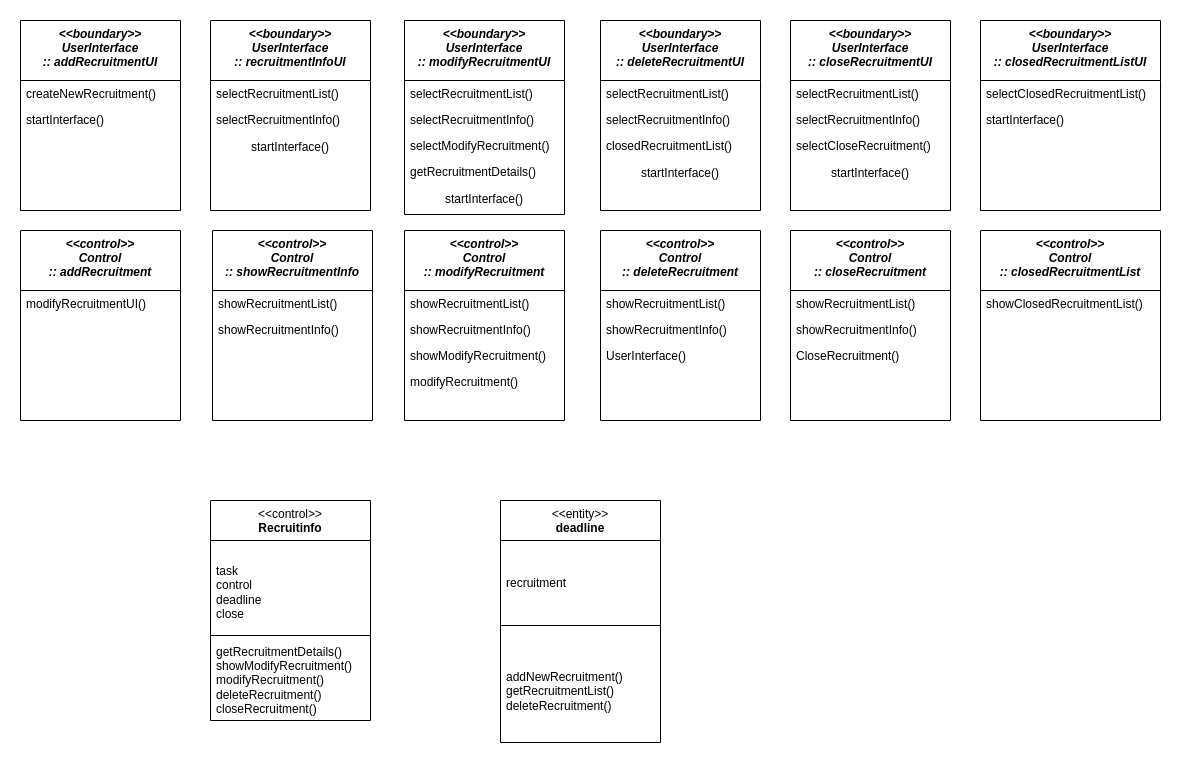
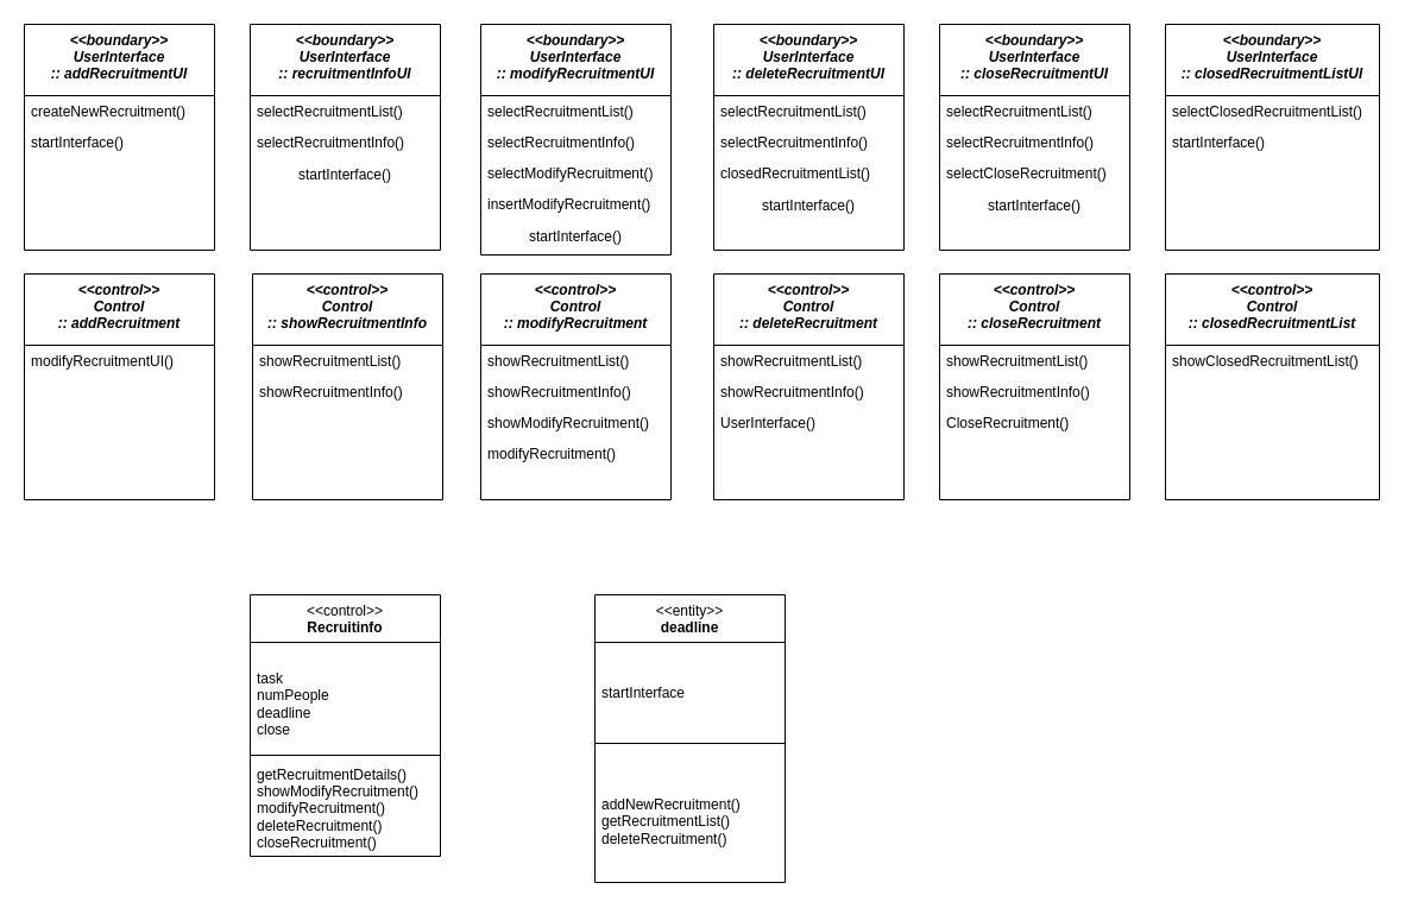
  <mxCell id="0" />
  <mxCell id="1" parent="0" />
  <mxCell id="2" value="&lt;&lt;boundary&gt;&gt;&#10;UserInterface&#10;:: addRecruitmentUI" style="swimlane;fontStyle=3;align=center;verticalAlign=top;childLayout=stackLayout;horizontal=1;startSize=60;horizontalStack=0;resizeParent=1;resizeLast=0;collapsible=1;marginBottom=0;rounded=0;shadow=0;strokeWidth=1;" parent="1" vertex="1"><mxGeometry x="20" y="20" width="160" height="190" as="geometry"><mxRectangle x="30" y="70" width="160" height="26" as="alternateBounds" /></mxGeometry></mxCell>
  <mxCell id="3" value="createNewRecruitment()" style="text;align=left;verticalAlign=top;spacingLeft=4;spacingRight=4;overflow=hidden;rotatable=0;points=[[0,0.5],[1,0.5]];portConstraint=eastwest;" parent="2" vertex="1"><mxGeometry y="60" width="160" height="26" as="geometry" /></mxCell>
  <mxCell id="4" value="startInterface()" style="text;align=left;verticalAlign=top;spacingLeft=4;spacingRight=4;overflow=hidden;rotatable=0;points=[[0,0.5],[1,0.5]];portConstraint=eastwest;rounded=0;shadow=0;html=0;" parent="2" vertex="1"><mxGeometry y="86" width="160" height="26" as="geometry" /></mxCell>
  <mxCell id="5" value="&lt;&lt;boundary&gt;&gt;&#10;UserInterface&#10;:: modifyRecruitmentUI" style="swimlane;fontStyle=3;align=center;verticalAlign=top;childLayout=stackLayout;horizontal=1;startSize=60;horizontalStack=0;resizeParent=1;resizeLast=0;collapsible=1;marginBottom=0;rounded=0;shadow=0;strokeWidth=1;" parent="1" vertex="1"><mxGeometry x="404" y="20" width="160" height="194" as="geometry"><mxRectangle x="230" y="140" width="160" height="26" as="alternateBounds" /></mxGeometry></mxCell>
  <mxCell id="6" value="selectRecruitmentList()" style="text;align=left;verticalAlign=top;spacingLeft=4;spacingRight=4;overflow=hidden;rotatable=0;points=[[0,0.5],[1,0.5]];portConstraint=eastwest;" parent="5" vertex="1"><mxGeometry y="60" width="160" height="26" as="geometry" /></mxCell>
  <mxCell id="7" value="selectRecruitmentInfo()" style="text;align=left;verticalAlign=top;spacingLeft=4;spacingRight=4;overflow=hidden;rotatable=0;points=[[0,0.5],[1,0.5]];portConstraint=eastwest;rounded=0;shadow=0;html=0;" parent="5" vertex="1"><mxGeometry y="86" width="160" height="26" as="geometry" /></mxCell>
  <mxCell id="8" value="selectModifyRecruitment()" style="text;align=left;verticalAlign=top;spacingLeft=4;spacingRight=4;overflow=hidden;rotatable=0;points=[[0,0.5],[1,0.5]];portConstraint=eastwest;" parent="5" vertex="1"><mxGeometry y="112" width="160" height="26" as="geometry" /></mxCell>
- <mxCell id="9" value="getRecruitmentDetails()" style="text;align=left;verticalAlign=top;spacingLeft=4;spacingRight=4;overflow=hidden;rotatable=0;points=[[0,0.5],[1,0.5]];portConstraint=eastwest;rounded=0;shadow=0;html=0;" parent="5" vertex="1"><mxGeometry y="138" width="160" height="26" as="geometry" /></mxCell>
+ <mxCell id="9" value="insertModifyRecruitment()" style="text;align=left;verticalAlign=top;spacingLeft=4;spacingRight=4;overflow=hidden;rotatable=0;points=[[0,0.5],[1,0.5]];portConstraint=eastwest;rounded=0;shadow=0;html=0;" parent="5" vertex="1"><mxGeometry y="138" width="160" height="26" as="geometry" /></mxCell>
  <mxCell id="10" value="startInterface()" style="text;html=1;strokeColor=none;fillColor=none;align=center;verticalAlign=middle;whiteSpace=wrap;rounded=0;" parent="5" vertex="1"><mxGeometry y="164" width="160" height="30" as="geometry" /></mxCell>
  <mxCell id="11" value="&lt;&lt;boundary&gt;&gt;&#10;UserInterface&#10;:: recruitmentInfoUI" style="swimlane;fontStyle=3;align=center;verticalAlign=top;childLayout=stackLayout;horizontal=1;startSize=60;horizontalStack=0;resizeParent=1;resizeLast=0;collapsible=1;marginBottom=0;rounded=0;shadow=0;strokeWidth=1;" parent="1" vertex="1"><mxGeometry x="210" y="20" width="160" height="190" as="geometry"><mxRectangle x="230" y="140" width="160" height="26" as="alternateBounds" /></mxGeometry></mxCell>
  <mxCell id="12" value="selectRecruitmentList()" style="text;align=left;verticalAlign=top;spacingLeft=4;spacingRight=4;overflow=hidden;rotatable=0;points=[[0,0.5],[1,0.5]];portConstraint=eastwest;" parent="11" vertex="1"><mxGeometry y="60" width="160" height="26" as="geometry" /></mxCell>
  <mxCell id="13" value="selectRecruitmentInfo()" style="text;align=left;verticalAlign=top;spacingLeft=4;spacingRight=4;overflow=hidden;rotatable=0;points=[[0,0.5],[1,0.5]];portConstraint=eastwest;rounded=0;shadow=0;html=0;" parent="11" vertex="1"><mxGeometry y="86" width="160" height="26" as="geometry" /></mxCell>
  <mxCell id="14" value="startInterface()" style="text;html=1;strokeColor=none;fillColor=none;align=center;verticalAlign=middle;whiteSpace=wrap;rounded=0;" parent="11" vertex="1"><mxGeometry y="112" width="160" height="30" as="geometry" /></mxCell>
  <mxCell id="15" value="&lt;&lt;boundary&gt;&gt;&#10;UserInterface&#10;:: deleteRecruitmentUI" style="swimlane;fontStyle=3;align=center;verticalAlign=top;childLayout=stackLayout;horizontal=1;startSize=60;horizontalStack=0;resizeParent=1;resizeLast=0;collapsible=1;marginBottom=0;rounded=0;shadow=0;strokeWidth=1;" parent="1" vertex="1"><mxGeometry x="600" y="20" width="160" height="190" as="geometry"><mxRectangle x="230" y="140" width="160" height="26" as="alternateBounds" /></mxGeometry></mxCell>
  <mxCell id="16" value="selectRecruitmentList()" style="text;align=left;verticalAlign=top;spacingLeft=4;spacingRight=4;overflow=hidden;rotatable=0;points=[[0,0.5],[1,0.5]];portConstraint=eastwest;" parent="15" vertex="1"><mxGeometry y="60" width="160" height="26" as="geometry" /></mxCell>
  <mxCell id="17" value="selectRecruitmentInfo()" style="text;align=left;verticalAlign=top;spacingLeft=4;spacingRight=4;overflow=hidden;rotatable=0;points=[[0,0.5],[1,0.5]];portConstraint=eastwest;rounded=0;shadow=0;html=0;" parent="15" vertex="1"><mxGeometry y="86" width="160" height="26" as="geometry" /></mxCell>
  <mxCell id="18" value="closedRecruitmentList()" style="text;align=left;verticalAlign=top;spacingLeft=4;spacingRight=4;overflow=hidden;rotatable=0;points=[[0,0.5],[1,0.5]];portConstraint=eastwest;" parent="15" vertex="1"><mxGeometry y="112" width="160" height="26" as="geometry" /></mxCell>
  <mxCell id="19" value="startInterface()" style="text;html=1;strokeColor=none;fillColor=none;align=center;verticalAlign=middle;whiteSpace=wrap;rounded=0;" parent="15" vertex="1"><mxGeometry y="138" width="160" height="30" as="geometry" /></mxCell>
  <mxCell id="20" value="&lt;&lt;boundary&gt;&gt;&#10;UserInterface&#10;:: closeRecruitmentUI" style="swimlane;fontStyle=3;align=center;verticalAlign=top;childLayout=stackLayout;horizontal=1;startSize=60;horizontalStack=0;resizeParent=1;resizeLast=0;collapsible=1;marginBottom=0;rounded=0;shadow=0;strokeWidth=1;" parent="1" vertex="1"><mxGeometry x="790" y="20" width="160" height="190" as="geometry"><mxRectangle x="230" y="140" width="160" height="26" as="alternateBounds" /></mxGeometry></mxCell>
  <mxCell id="21" value="selectRecruitmentList()" style="text;align=left;verticalAlign=top;spacingLeft=4;spacingRight=4;overflow=hidden;rotatable=0;points=[[0,0.5],[1,0.5]];portConstraint=eastwest;" parent="20" vertex="1"><mxGeometry y="60" width="160" height="26" as="geometry" /></mxCell>
  <mxCell id="22" value="selectRecruitmentInfo()" style="text;align=left;verticalAlign=top;spacingLeft=4;spacingRight=4;overflow=hidden;rotatable=0;points=[[0,0.5],[1,0.5]];portConstraint=eastwest;rounded=0;shadow=0;html=0;" parent="20" vertex="1"><mxGeometry y="86" width="160" height="26" as="geometry" /></mxCell>
  <mxCell id="23" value="selectCloseRecruitment()" style="text;align=left;verticalAlign=top;spacingLeft=4;spacingRight=4;overflow=hidden;rotatable=0;points=[[0,0.5],[1,0.5]];portConstraint=eastwest;" parent="20" vertex="1"><mxGeometry y="112" width="160" height="26" as="geometry" /></mxCell>
  <mxCell id="24" value="startInterface()" style="text;html=1;strokeColor=none;fillColor=none;align=center;verticalAlign=middle;whiteSpace=wrap;rounded=0;" parent="20" vertex="1"><mxGeometry y="138" width="160" height="30" as="geometry" /></mxCell>
  <mxCell id="25" value="&lt;&lt;boundary&gt;&gt;&#10;UserInterface&#10;:: closedRecruitmentListUI" style="swimlane;fontStyle=3;align=center;verticalAlign=top;childLayout=stackLayout;horizontal=1;startSize=60;horizontalStack=0;resizeParent=1;resizeLast=0;collapsible=1;marginBottom=0;rounded=0;shadow=0;strokeWidth=1;" parent="1" vertex="1"><mxGeometry x="980" y="20" width="180" height="190" as="geometry"><mxRectangle x="230" y="140" width="160" height="26" as="alternateBounds" /></mxGeometry></mxCell>
  <mxCell id="26" value="selectClosedRecruitmentList()" style="text;align=left;verticalAlign=top;spacingLeft=4;spacingRight=4;overflow=hidden;rotatable=0;points=[[0,0.5],[1,0.5]];portConstraint=eastwest;" parent="25" vertex="1"><mxGeometry y="60" width="180" height="26" as="geometry" /></mxCell>
  <mxCell id="27" value="startInterface()" style="text;align=left;verticalAlign=top;spacingLeft=4;spacingRight=4;overflow=hidden;rotatable=0;points=[[0,0.5],[1,0.5]];portConstraint=eastwest;rounded=0;shadow=0;html=0;" parent="25" vertex="1"><mxGeometry y="86" width="180" height="26" as="geometry" /></mxCell>
  <mxCell id="28" value="&lt;&lt;control&gt;&gt;&#10;Control&#10;:: addRecruitment" style="swimlane;fontStyle=3;align=center;verticalAlign=top;childLayout=stackLayout;horizontal=1;startSize=60;horizontalStack=0;resizeParent=1;resizeLast=0;collapsible=1;marginBottom=0;rounded=0;shadow=0;strokeWidth=1;" parent="1" vertex="1"><mxGeometry x="20" y="230" width="160" height="190" as="geometry"><mxRectangle x="30" y="70" width="160" height="26" as="alternateBounds" /></mxGeometry></mxCell>
  <mxCell id="29" value="modifyRecruitmentUI()" style="text;align=left;verticalAlign=top;spacingLeft=4;spacingRight=4;overflow=hidden;rotatable=0;points=[[0,0.5],[1,0.5]];portConstraint=eastwest;" parent="28" vertex="1"><mxGeometry y="60" width="160" height="26" as="geometry" /></mxCell>
  <mxCell id="30" value="&lt;&lt;control&gt;&gt;&#10;Control&#10;:: showRecruitmentInfo" style="swimlane;fontStyle=3;align=center;verticalAlign=top;childLayout=stackLayout;horizontal=1;startSize=60;horizontalStack=0;resizeParent=1;resizeLast=0;collapsible=1;marginBottom=0;rounded=0;shadow=0;strokeWidth=1;" parent="1" vertex="1"><mxGeometry x="212" y="230" width="160" height="190" as="geometry"><mxRectangle x="30" y="70" width="160" height="26" as="alternateBounds" /></mxGeometry></mxCell>
  <mxCell id="31" value="showRecruitmentList()" style="text;align=left;verticalAlign=top;spacingLeft=4;spacingRight=4;overflow=hidden;rotatable=0;points=[[0,0.5],[1,0.5]];portConstraint=eastwest;" parent="30" vertex="1"><mxGeometry y="60" width="160" height="26" as="geometry" /></mxCell>
  <mxCell id="32" value="showRecruitmentInfo()&#10;" style="text;align=left;verticalAlign=top;spacingLeft=4;spacingRight=4;overflow=hidden;rotatable=0;points=[[0,0.5],[1,0.5]];portConstraint=eastwest;" parent="30" vertex="1"><mxGeometry y="86" width="160" height="26" as="geometry" /></mxCell>
  <mxCell id="33" value="&lt;&lt;control&gt;&gt;&#10;Control&#10;:: modifyRecruitment" style="swimlane;fontStyle=3;align=center;verticalAlign=top;childLayout=stackLayout;horizontal=1;startSize=60;horizontalStack=0;resizeParent=1;resizeLast=0;collapsible=1;marginBottom=0;rounded=0;shadow=0;strokeWidth=1;" parent="1" vertex="1"><mxGeometry x="404" y="230" width="160" height="190" as="geometry"><mxRectangle x="30" y="70" width="160" height="26" as="alternateBounds" /></mxGeometry></mxCell>
  <mxCell id="34" value="showRecruitmentList()" style="text;align=left;verticalAlign=top;spacingLeft=4;spacingRight=4;overflow=hidden;rotatable=0;points=[[0,0.5],[1,0.5]];portConstraint=eastwest;" parent="33" vertex="1"><mxGeometry y="60" width="160" height="26" as="geometry" /></mxCell>
  <mxCell id="35" value="showRecruitmentInfo()&#10;" style="text;align=left;verticalAlign=top;spacingLeft=4;spacingRight=4;overflow=hidden;rotatable=0;points=[[0,0.5],[1,0.5]];portConstraint=eastwest;" parent="33" vertex="1"><mxGeometry y="86" width="160" height="26" as="geometry" /></mxCell>
  <mxCell id="36" value="showModifyRecruitment()" style="text;align=left;verticalAlign=top;spacingLeft=4;spacingRight=4;overflow=hidden;rotatable=0;points=[[0,0.5],[1,0.5]];portConstraint=eastwest;" parent="33" vertex="1"><mxGeometry y="112" width="160" height="26" as="geometry" /></mxCell>
  <mxCell id="37" value="modifyRecruitment()" style="text;align=left;verticalAlign=top;spacingLeft=4;spacingRight=4;overflow=hidden;rotatable=0;points=[[0,0.5],[1,0.5]];portConstraint=eastwest;" parent="33" vertex="1"><mxGeometry y="138" width="160" height="26" as="geometry" /></mxCell>
  <mxCell id="38" value="&lt;&lt;control&gt;&gt;&#10;Control&#10;:: deleteRecruitment" style="swimlane;fontStyle=3;align=center;verticalAlign=top;childLayout=stackLayout;horizontal=1;startSize=60;horizontalStack=0;resizeParent=1;resizeLast=0;collapsible=1;marginBottom=0;rounded=0;shadow=0;strokeWidth=1;" parent="1" vertex="1"><mxGeometry x="600" y="230" width="160" height="190" as="geometry"><mxRectangle x="30" y="70" width="160" height="26" as="alternateBounds" /></mxGeometry></mxCell>
  <mxCell id="39" value="showRecruitmentList()" style="text;align=left;verticalAlign=top;spacingLeft=4;spacingRight=4;overflow=hidden;rotatable=0;points=[[0,0.5],[1,0.5]];portConstraint=eastwest;" parent="38" vertex="1"><mxGeometry y="60" width="160" height="26" as="geometry" /></mxCell>
  <mxCell id="40" value="showRecruitmentInfo()&#10;" style="text;align=left;verticalAlign=top;spacingLeft=4;spacingRight=4;overflow=hidden;rotatable=0;points=[[0,0.5],[1,0.5]];portConstraint=eastwest;" parent="38" vertex="1"><mxGeometry y="86" width="160" height="26" as="geometry" /></mxCell>
  <mxCell id="41" value="UserInterface()" style="text;align=left;verticalAlign=top;spacingLeft=4;spacingRight=4;overflow=hidden;rotatable=0;points=[[0,0.5],[1,0.5]];portConstraint=eastwest;" parent="38" vertex="1"><mxGeometry y="112" width="160" height="26" as="geometry" /></mxCell>
  <mxCell id="42" value="&lt;&lt;control&gt;&gt;&#10;Control&#10;:: closeRecruitment" style="swimlane;fontStyle=3;align=center;verticalAlign=top;childLayout=stackLayout;horizontal=1;startSize=60;horizontalStack=0;resizeParent=1;resizeLast=0;collapsible=1;marginBottom=0;rounded=0;shadow=0;strokeWidth=1;" parent="1" vertex="1"><mxGeometry x="790" y="230" width="160" height="190" as="geometry"><mxRectangle x="30" y="70" width="160" height="26" as="alternateBounds" /></mxGeometry></mxCell>
  <mxCell id="43" value="showRecruitmentList()" style="text;align=left;verticalAlign=top;spacingLeft=4;spacingRight=4;overflow=hidden;rotatable=0;points=[[0,0.5],[1,0.5]];portConstraint=eastwest;" parent="42" vertex="1"><mxGeometry y="60" width="160" height="26" as="geometry" /></mxCell>
  <mxCell id="44" value="showRecruitmentInfo()&#10;" style="text;align=left;verticalAlign=top;spacingLeft=4;spacingRight=4;overflow=hidden;rotatable=0;points=[[0,0.5],[1,0.5]];portConstraint=eastwest;" parent="42" vertex="1"><mxGeometry y="86" width="160" height="26" as="geometry" /></mxCell>
  <mxCell id="45" value="CloseRecruitment()" style="text;align=left;verticalAlign=top;spacingLeft=4;spacingRight=4;overflow=hidden;rotatable=0;points=[[0,0.5],[1,0.5]];portConstraint=eastwest;" parent="42" vertex="1"><mxGeometry y="112" width="160" height="26" as="geometry" /></mxCell>
  <mxCell id="46" value="&lt;&lt;control&gt;&gt;&#10;Control&#10;:: closedRecruitmentList" style="swimlane;fontStyle=3;align=center;verticalAlign=top;childLayout=stackLayout;horizontal=1;startSize=60;horizontalStack=0;resizeParent=1;resizeLast=0;collapsible=1;marginBottom=0;rounded=0;shadow=0;strokeWidth=1;" parent="1" vertex="1"><mxGeometry x="980" y="230" width="180" height="190" as="geometry"><mxRectangle x="30" y="70" width="160" height="26" as="alternateBounds" /></mxGeometry></mxCell>
  <mxCell id="47" value="showClosedRecruitmentList()" style="text;align=left;verticalAlign=top;spacingLeft=4;spacingRight=4;overflow=hidden;rotatable=0;points=[[0,0.5],[1,0.5]];portConstraint=eastwest;" parent="46" vertex="1"><mxGeometry y="60" width="180" height="26" as="geometry" /></mxCell>
  <mxCell id="48" value="&amp;lt;&amp;lt;control&amp;gt;&amp;gt;&lt;br&gt;&lt;b&gt;Recruitinfo&lt;/b&gt;" style="swimlane;fontStyle=0;align=center;verticalAlign=top;childLayout=stackLayout;horizontal=1;startSize=40;horizontalStack=0;resizeParent=1;resizeParentMax=0;resizeLast=0;collapsible=0;marginBottom=0;html=1;whiteSpace=wrap;" parent="1" vertex="1"><mxGeometry x="210" y="500" width="160" height="220" as="geometry" /></mxCell>
- <mxCell id="49" value="&lt;br&gt;task&lt;br&gt;control&lt;br&gt;deadline&lt;br&gt;close" style="text;html=1;strokeColor=none;fillColor=none;align=left;verticalAlign=middle;spacingLeft=4;spacingRight=4;overflow=hidden;rotatable=0;points=[[0,0.5],[1,0.5]];portConstraint=eastwest;whiteSpace=wrap;" parent="48" vertex="1"><mxGeometry y="40" width="160" height="90" as="geometry" /></mxCell>
+ <mxCell id="49" value="&lt;br&gt;task&lt;br&gt;numPeople&lt;br&gt;deadline&lt;br&gt;close" style="text;html=1;strokeColor=none;fillColor=none;align=left;verticalAlign=middle;spacingLeft=4;spacingRight=4;overflow=hidden;rotatable=0;points=[[0,0.5],[1,0.5]];portConstraint=eastwest;whiteSpace=wrap;" parent="48" vertex="1"><mxGeometry y="40" width="160" height="90" as="geometry" /></mxCell>
  <mxCell id="50" value="" style="line;strokeWidth=1;fillColor=none;align=left;verticalAlign=middle;spacingTop=-1;spacingLeft=3;spacingRight=3;rotatable=0;labelPosition=right;points=[];portConstraint=eastwest;" parent="48" vertex="1"><mxGeometry y="130" width="160" height="10" as="geometry" /></mxCell>
  <mxCell id="51" value="getRecruitmentDetails()&lt;br&gt;showModifyRecruitment()&lt;br&gt;modifyRecruitment()&lt;br&gt;deleteRecruitment()&lt;br&gt;closeRecruitment()" style="text;html=1;strokeColor=none;fillColor=none;align=left;verticalAlign=middle;spacingLeft=4;spacingRight=4;overflow=hidden;rotatable=0;points=[[0,0.5],[1,0.5]];portConstraint=eastwest;whiteSpace=wrap;" parent="48" vertex="1"><mxGeometry y="140" width="160" height="80" as="geometry" /></mxCell>
  <mxCell id="52" value="&amp;lt;&amp;lt;entity&amp;gt;&amp;gt;&lt;br&gt;&lt;b&gt;deadline&lt;/b&gt;" style="swimlane;fontStyle=0;align=center;verticalAlign=top;childLayout=stackLayout;horizontal=1;startSize=40;horizontalStack=0;resizeParent=1;resizeParentMax=0;resizeLast=0;collapsible=0;marginBottom=0;html=1;whiteSpace=wrap;" parent="1" vertex="1"><mxGeometry x="500" y="500" width="160" height="242" as="geometry" /></mxCell>
- <mxCell id="53" value="&lt;br&gt;recruitment" style="text;html=1;strokeColor=none;fillColor=none;align=left;verticalAlign=middle;spacingLeft=4;spacingRight=4;overflow=hidden;rotatable=0;points=[[0,0.5],[1,0.5]];portConstraint=eastwest;whiteSpace=wrap;" parent="52" vertex="1"><mxGeometry y="40" width="160" height="70" as="geometry" /></mxCell>
+ <mxCell id="53" value="&lt;br&gt;startInterface" style="text;html=1;strokeColor=none;fillColor=none;align=left;verticalAlign=middle;spacingLeft=4;spacingRight=4;overflow=hidden;rotatable=0;points=[[0,0.5],[1,0.5]];portConstraint=eastwest;whiteSpace=wrap;" parent="52" vertex="1"><mxGeometry y="40" width="160" height="70" as="geometry" /></mxCell>
  <mxCell id="54" value="" style="line;strokeWidth=1;fillColor=none;align=left;verticalAlign=middle;spacingTop=-1;spacingLeft=3;spacingRight=3;rotatable=0;labelPosition=right;points=[];portConstraint=eastwest;" parent="52" vertex="1"><mxGeometry y="110" width="160" height="30" as="geometry" /></mxCell>
  <mxCell id="55" value="addNewRecruitment()&lt;br&gt;getRecruitmentList()&lt;br&gt;deleteRecruitment()" style="text;html=1;strokeColor=none;fillColor=none;align=left;verticalAlign=middle;spacingLeft=4;spacingRight=4;overflow=hidden;rotatable=0;points=[[0,0.5],[1,0.5]];portConstraint=eastwest;whiteSpace=wrap;" parent="52" vertex="1"><mxGeometry y="140" width="160" height="102" as="geometry" /></mxCell>
